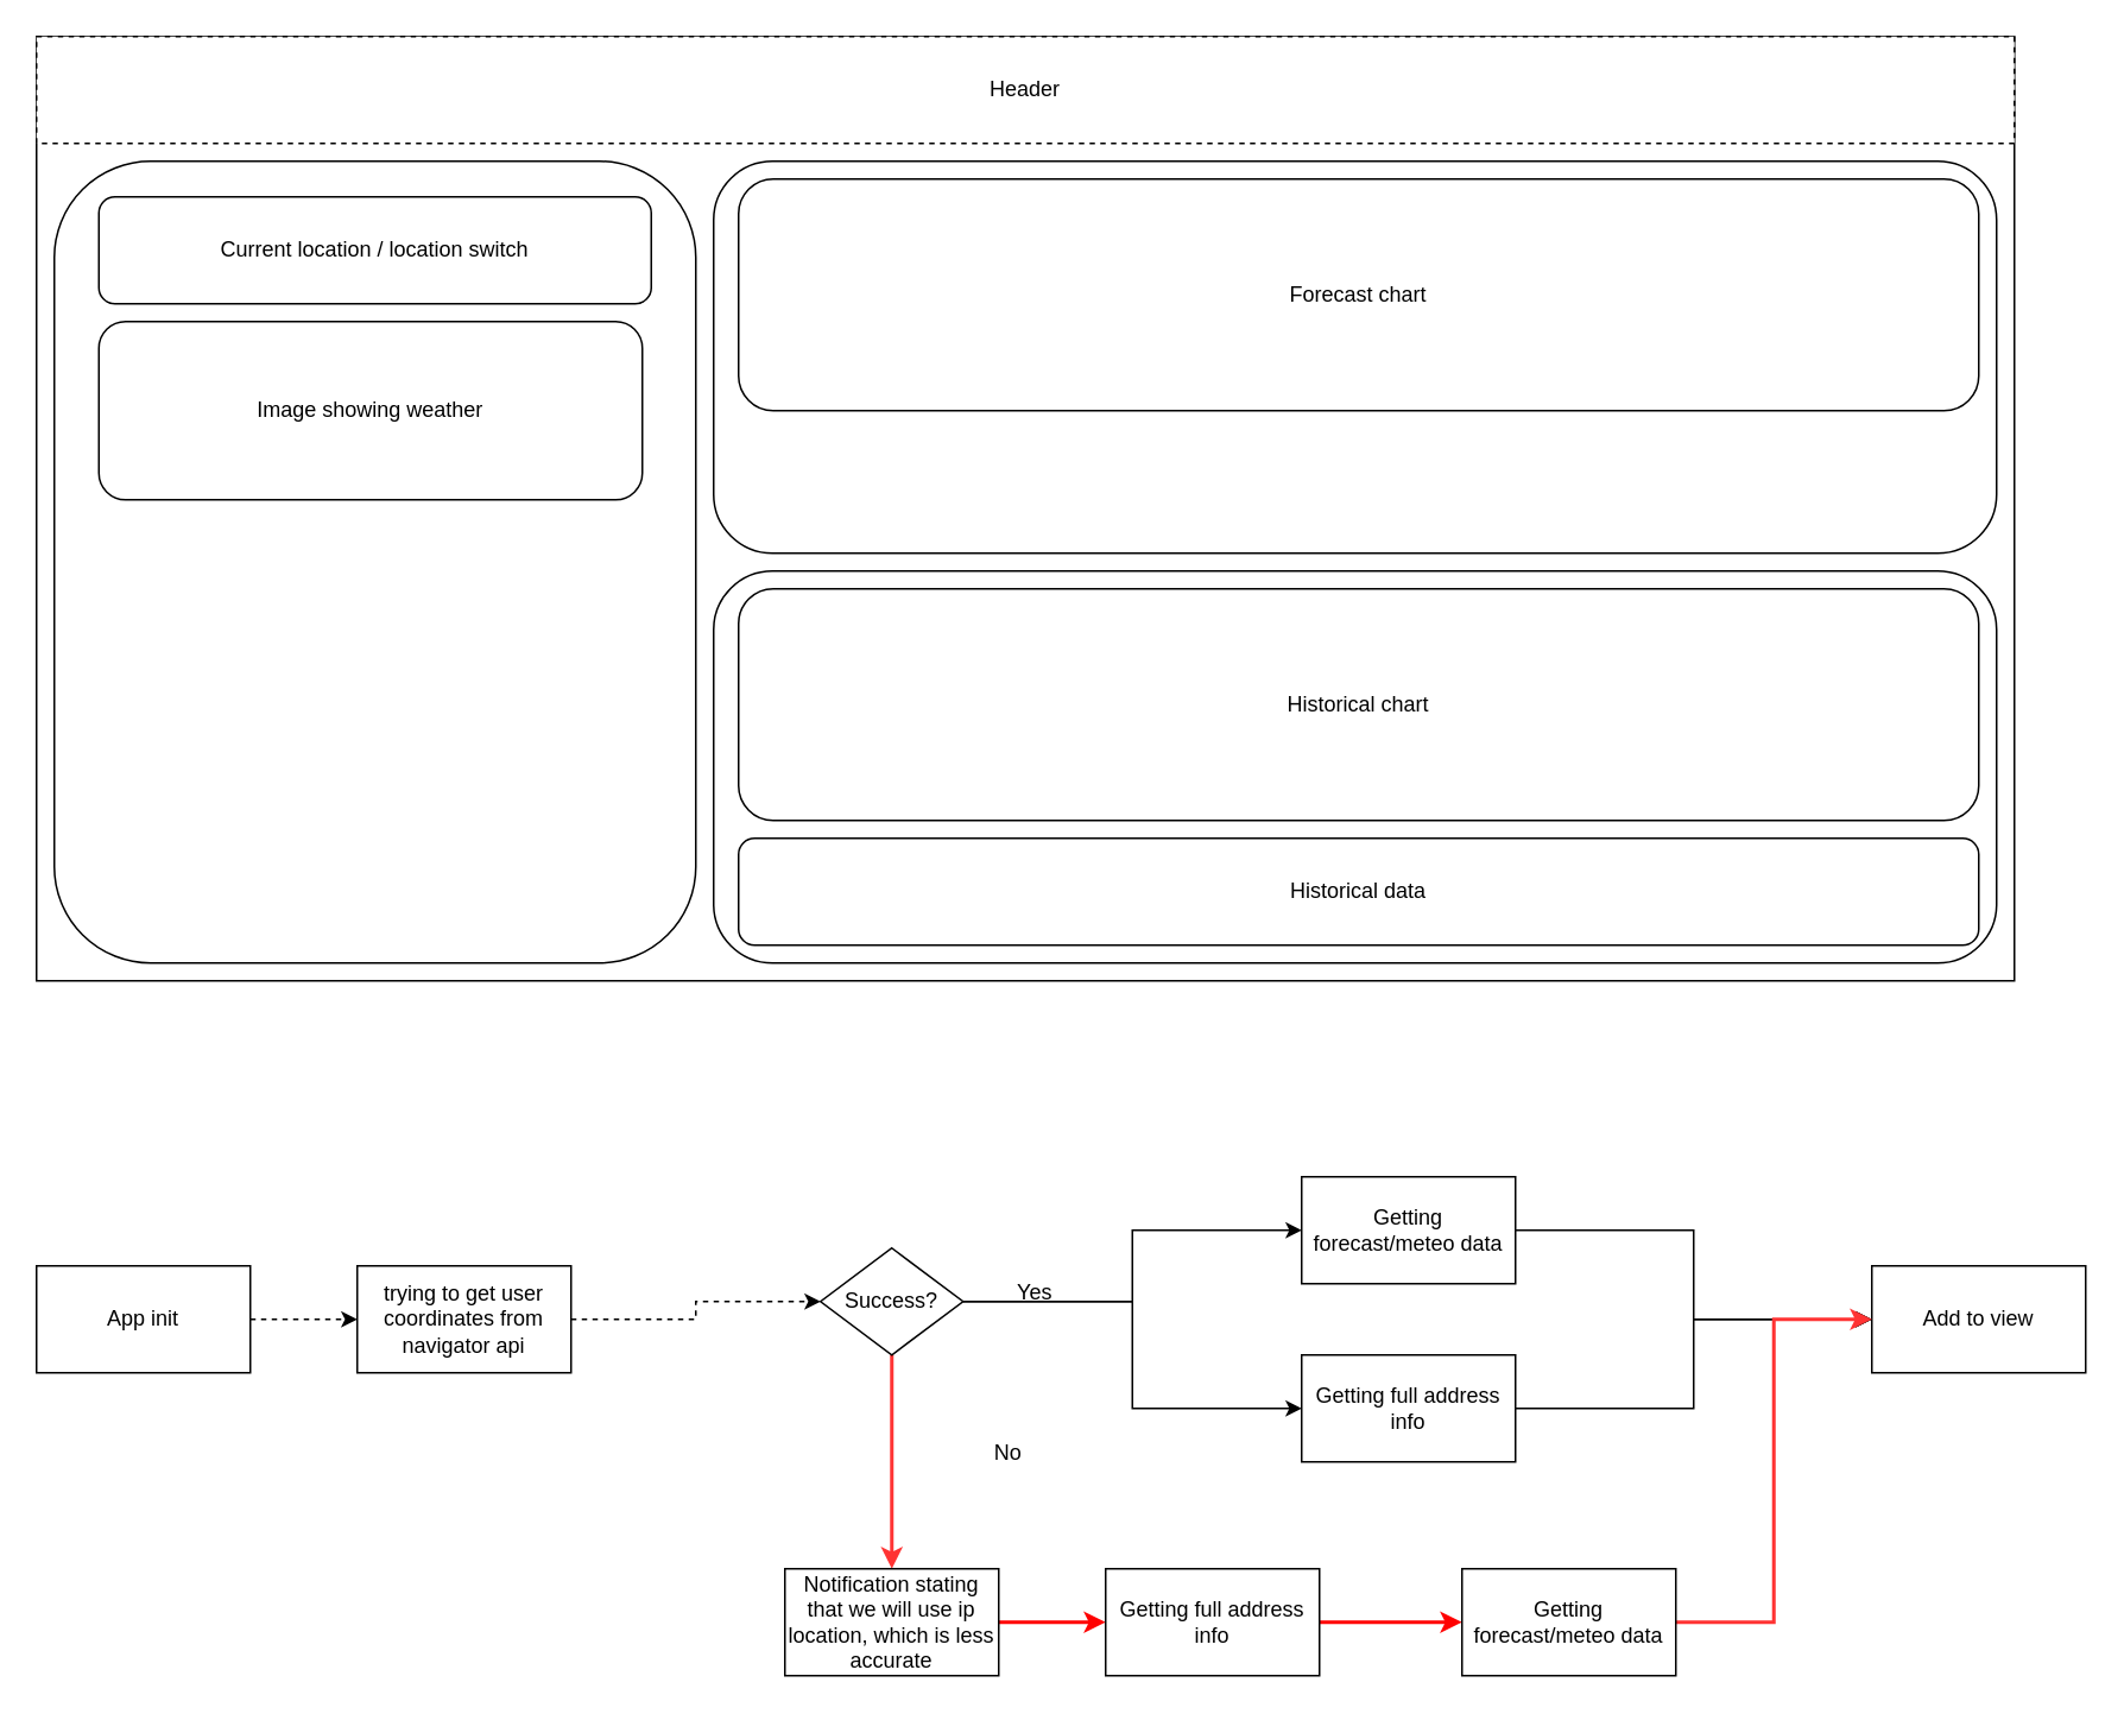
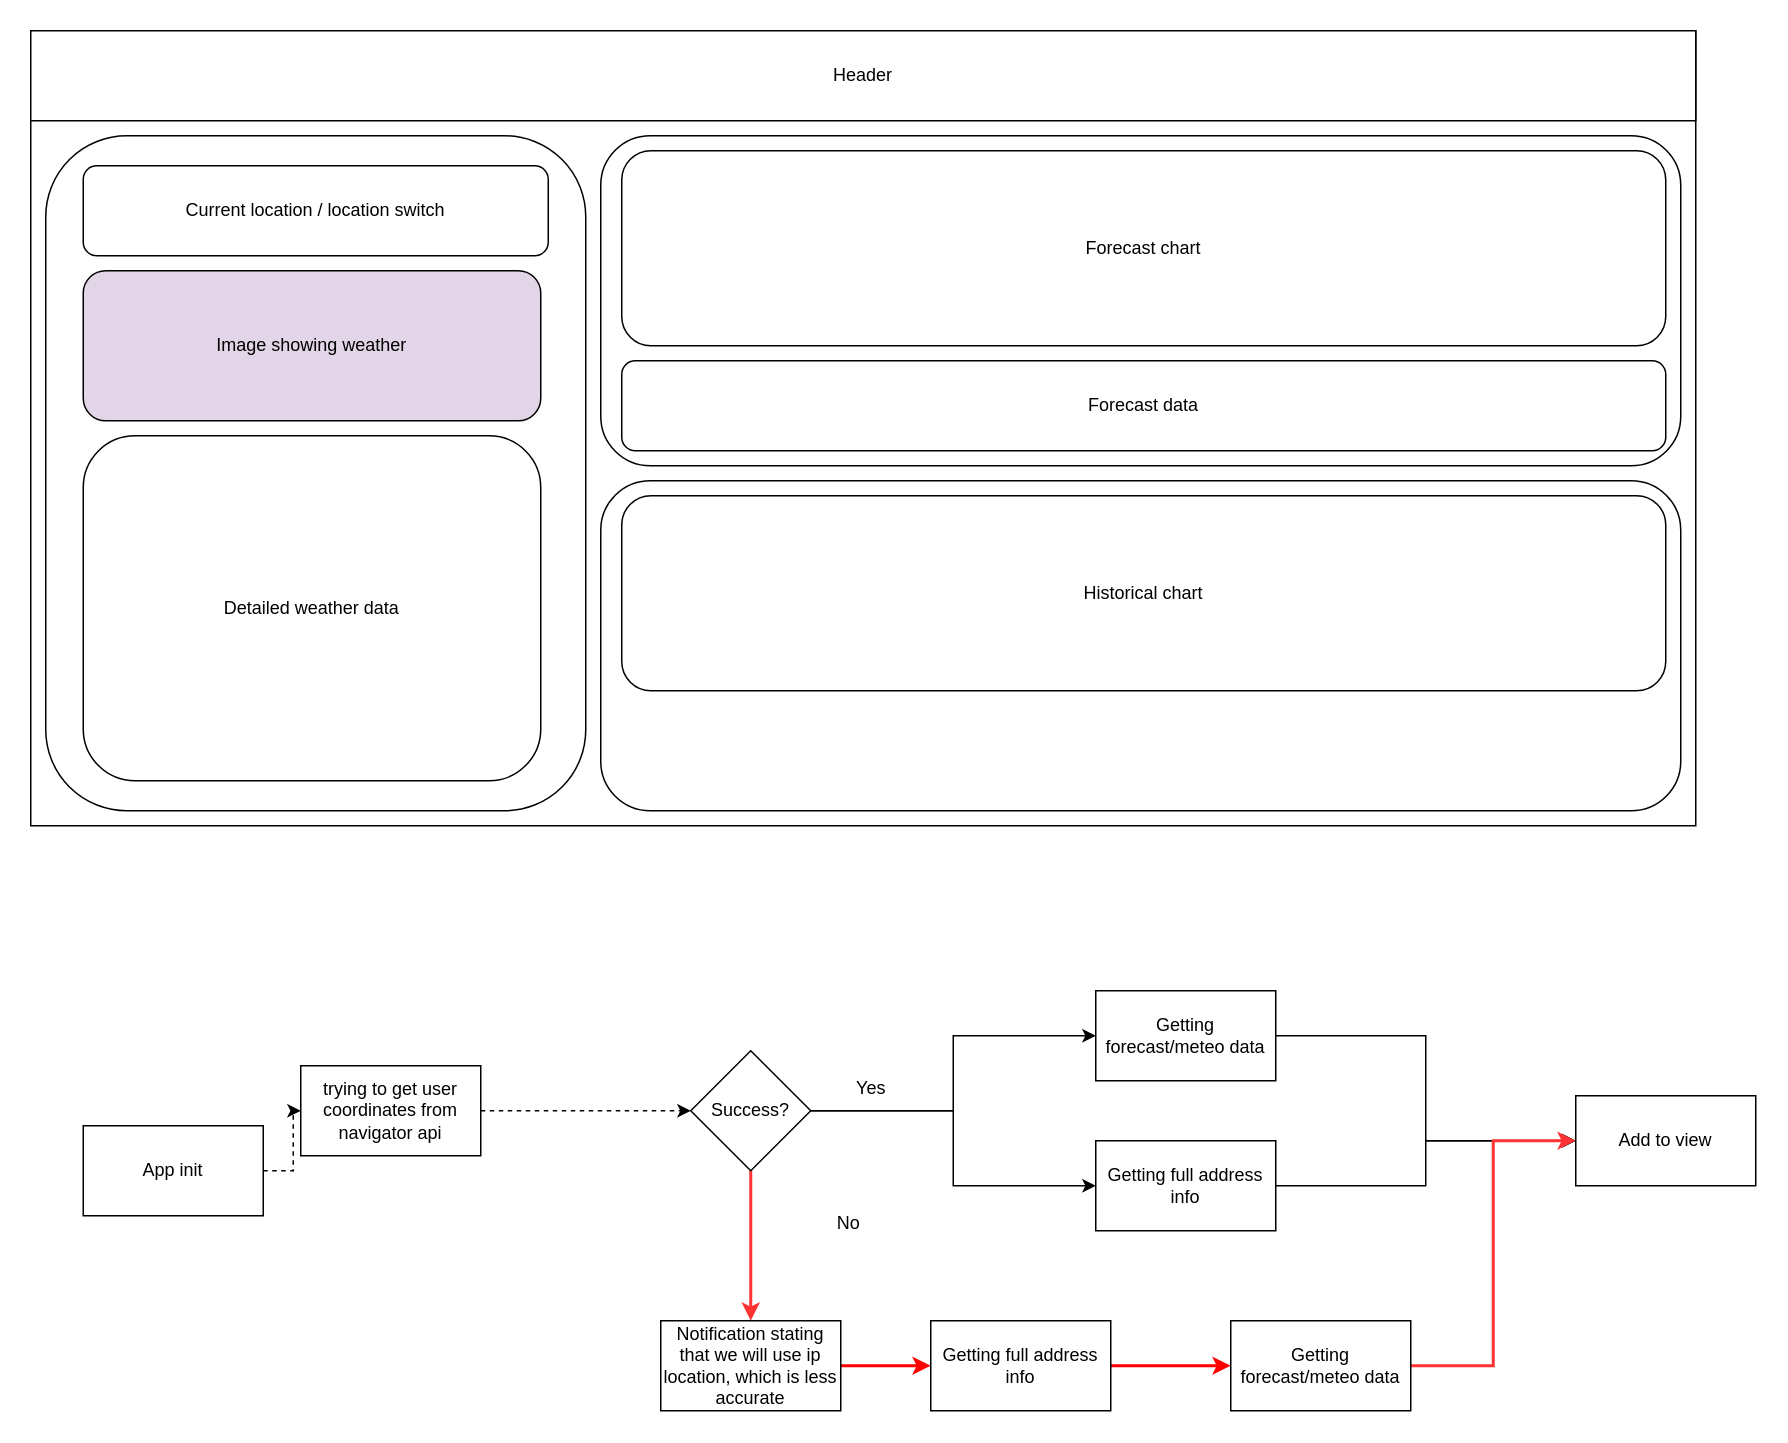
  <mxCell id="0" />
  <mxCell id="1" parent="0" />
  <mxCell id="2" value="" style="rounded=0;whiteSpace=wrap;html=1;" vertex="1" parent="1"><mxGeometry x="20" y="20" width="1110" height="530" as="geometry" /></mxCell>
- <mxCell id="3" value="Header" style="rounded=0;whiteSpace=wrap;html=1;dashed=1;" vertex="1" parent="1"><mxGeometry x="20" y="20" width="1110" height="60" as="geometry" /></mxCell>
+ <mxCell id="3" value="Header" style="rounded=0;whiteSpace=wrap;html=1;" vertex="1" parent="1"><mxGeometry x="20" y="20" width="1110" height="60" as="geometry" /></mxCell>
  <mxCell id="4" value="" style="rounded=1;whiteSpace=wrap;html=1;" vertex="1" parent="1"><mxGeometry x="30" y="90" width="360" height="450" as="geometry" /></mxCell>
  <mxCell id="5" value="" style="rounded=1;whiteSpace=wrap;html=1;" vertex="1" parent="1"><mxGeometry x="400" y="90" width="720" height="220" as="geometry" /></mxCell>
  <mxCell id="6" value="" style="rounded=1;whiteSpace=wrap;html=1;" vertex="1" parent="1"><mxGeometry x="400" y="320" width="720" height="220" as="geometry" /></mxCell>
  <mxCell id="7" value="Historical chart" style="rounded=1;whiteSpace=wrap;html=1;" vertex="1" parent="1"><mxGeometry x="414" y="330" width="696" height="130" as="geometry" /></mxCell>
- <mxCell id="8" value="Historical data" style="rounded=1;whiteSpace=wrap;html=1;" vertex="1" parent="1"><mxGeometry x="414" y="470" width="696" height="60" as="geometry" /></mxCell>
  <mxCell id="9" value="Forecast chart" style="rounded=1;whiteSpace=wrap;html=1;" vertex="1" parent="1"><mxGeometry x="414" y="100" width="696" height="130" as="geometry" /></mxCell>
+ <mxCell id="10" value="Forecast data" style="rounded=1;whiteSpace=wrap;html=1;" vertex="1" parent="1"><mxGeometry x="414" y="240" width="696" height="60" as="geometry" /></mxCell>
  <mxCell id="11" value="Current location / location switch" style="rounded=1;whiteSpace=wrap;html=1;" vertex="1" parent="1"><mxGeometry x="55" y="110" width="310" height="60" as="geometry" /></mxCell>
- <mxCell id="12" value="Image showing weather" style="rounded=1;whiteSpace=wrap;html=1;" vertex="1" parent="1"><mxGeometry x="55" y="180" width="305" height="100" as="geometry" /></mxCell>
+ <mxCell id="12" value="Image showing weather" style="rounded=1;whiteSpace=wrap;html=1;fillColor=#e1d5e7;" vertex="1" parent="1"><mxGeometry x="55" y="180" width="305" height="100" as="geometry" /></mxCell>
+ <mxCell id="13" value="Detailed weather data" style="rounded=1;whiteSpace=wrap;html=1;" vertex="1" parent="1"><mxGeometry x="55" y="290" width="305" height="230" as="geometry" /></mxCell>
  <mxCell id="14" value="" style="edgeStyle=orthogonalEdgeStyle;rounded=0;orthogonalLoop=1;jettySize=auto;html=1;dashed=1;" edge="1" parent="1" source="15" target="17"><mxGeometry relative="1" as="geometry" /></mxCell>
- <mxCell id="15" value="App init" style="rounded=0;whiteSpace=wrap;html=1;" vertex="1" parent="1"><mxGeometry x="20" y="710" width="120" height="60" as="geometry" /></mxCell>
+ <mxCell id="15" value="App init" style="rounded=0;whiteSpace=wrap;html=1;" vertex="1" parent="1"><mxGeometry x="55" y="750" width="120" height="60" as="geometry" /></mxCell>
  <mxCell id="16" style="edgeStyle=orthogonalEdgeStyle;rounded=0;orthogonalLoop=1;jettySize=auto;html=1;dashed=1;" edge="1" parent="1" source="17" target="21"><mxGeometry relative="1" as="geometry" /></mxCell>
  <mxCell id="17" value="trying to get user coordinates from navigator api" style="rounded=0;whiteSpace=wrap;html=1;" vertex="1" parent="1"><mxGeometry x="200" y="710" width="120" height="60" as="geometry" /></mxCell>
  <mxCell id="18" style="edgeStyle=orthogonalEdgeStyle;rounded=0;orthogonalLoop=1;jettySize=auto;html=1;entryX=0;entryY=0.5;entryDx=0;entryDy=0;" edge="1" parent="1" source="21" target="25"><mxGeometry relative="1" as="geometry" /></mxCell>
  <mxCell id="19" style="edgeStyle=orthogonalEdgeStyle;rounded=0;orthogonalLoop=1;jettySize=auto;html=1;entryX=0.5;entryY=0;entryDx=0;entryDy=0;fillColor=#d5e8d4;strokeColor=#FF3333;strokeWidth=2;" edge="1" parent="1" source="21" target="28"><mxGeometry relative="1" as="geometry" /></mxCell>
  <mxCell id="20" style="edgeStyle=orthogonalEdgeStyle;rounded=0;orthogonalLoop=1;jettySize=auto;html=1;entryX=0;entryY=0.5;entryDx=0;entryDy=0;" edge="1" parent="1" source="21" target="23"><mxGeometry relative="1" as="geometry" /></mxCell>
- <mxCell id="21" value="Success?" style="rhombus;whiteSpace=wrap;html=1;" vertex="1" parent="1"><mxGeometry x="460" y="700" width="80" height="60" as="geometry" /></mxCell>
+ <mxCell id="21" value="Success?" style="rhombus;whiteSpace=wrap;html=1;" vertex="1" parent="1"><mxGeometry x="460" y="700" width="80" height="80" as="geometry" /></mxCell>
  <mxCell id="22" style="edgeStyle=orthogonalEdgeStyle;rounded=0;orthogonalLoop=1;jettySize=auto;html=1;entryX=0;entryY=0.5;entryDx=0;entryDy=0;" edge="1" parent="1" source="23" target="26"><mxGeometry relative="1" as="geometry" /></mxCell>
  <mxCell id="23" value="Getting full address info" style="rounded=0;whiteSpace=wrap;html=1;" vertex="1" parent="1"><mxGeometry x="730" y="760" width="120" height="60" as="geometry" /></mxCell>
  <mxCell id="24" style="edgeStyle=orthogonalEdgeStyle;rounded=0;orthogonalLoop=1;jettySize=auto;html=1;entryX=0;entryY=0.5;entryDx=0;entryDy=0;" edge="1" parent="1" source="25" target="26"><mxGeometry relative="1" as="geometry" /></mxCell>
  <mxCell id="25" value="Getting forecast/meteo data" style="rounded=0;whiteSpace=wrap;html=1;" vertex="1" parent="1"><mxGeometry x="730" y="660" width="120" height="60" as="geometry" /></mxCell>
- <mxCell id="26" value="Add to view" style="rounded=0;whiteSpace=wrap;html=1;" vertex="1" parent="1"><mxGeometry x="1050" y="710" width="120" height="60" as="geometry" /></mxCell>
+ <mxCell id="26" value="Add to view" style="rounded=0;whiteSpace=wrap;html=1;" vertex="1" parent="1"><mxGeometry x="1050" y="730" width="120" height="60" as="geometry" /></mxCell>
  <mxCell id="27" value="" style="edgeStyle=orthogonalEdgeStyle;rounded=0;orthogonalLoop=1;jettySize=auto;html=1;strokeColor=#FF0000;strokeWidth=2;" edge="1" parent="1" source="28" target="30"><mxGeometry relative="1" as="geometry" /></mxCell>
  <mxCell id="28" value="Notification stating that we will use ip location, which is less accurate" style="rounded=0;whiteSpace=wrap;html=1;" vertex="1" parent="1"><mxGeometry x="440" y="880" width="120" height="60" as="geometry" /></mxCell>
  <mxCell id="29" value="" style="edgeStyle=orthogonalEdgeStyle;rounded=0;orthogonalLoop=1;jettySize=auto;html=1;strokeColor=#FF0000;strokeWidth=2;" edge="1" parent="1" source="30" target="32"><mxGeometry relative="1" as="geometry" /></mxCell>
  <mxCell id="30" value="Getting full address info" style="rounded=0;whiteSpace=wrap;html=1;" vertex="1" parent="1"><mxGeometry x="620" y="880" width="120" height="60" as="geometry" /></mxCell>
  <mxCell id="31" style="edgeStyle=orthogonalEdgeStyle;rounded=0;orthogonalLoop=1;jettySize=auto;html=1;entryX=0;entryY=0.5;entryDx=0;entryDy=0;strokeColor=#FF3333;strokeWidth=2;" edge="1" parent="1" source="32" target="26"><mxGeometry relative="1" as="geometry" /></mxCell>
  <mxCell id="32" value="Getting forecast/meteo data" style="rounded=0;whiteSpace=wrap;html=1;" vertex="1" parent="1"><mxGeometry x="820" y="880" width="120" height="60" as="geometry" /></mxCell>
  <mxCell id="33" value="Yes" style="text;html=1;align=center;verticalAlign=middle;resizable=0;points=[];autosize=1;strokeColor=none;fillColor=none;" vertex="1" parent="1"><mxGeometry x="560" y="710" width="40" height="30" as="geometry" /></mxCell>
  <mxCell id="34" value="No" style="text;html=1;align=center;verticalAlign=middle;resizable=0;points=[];autosize=1;strokeColor=none;fillColor=none;" vertex="1" parent="1"><mxGeometry x="545" y="800" width="40" height="30" as="geometry" /></mxCell>
